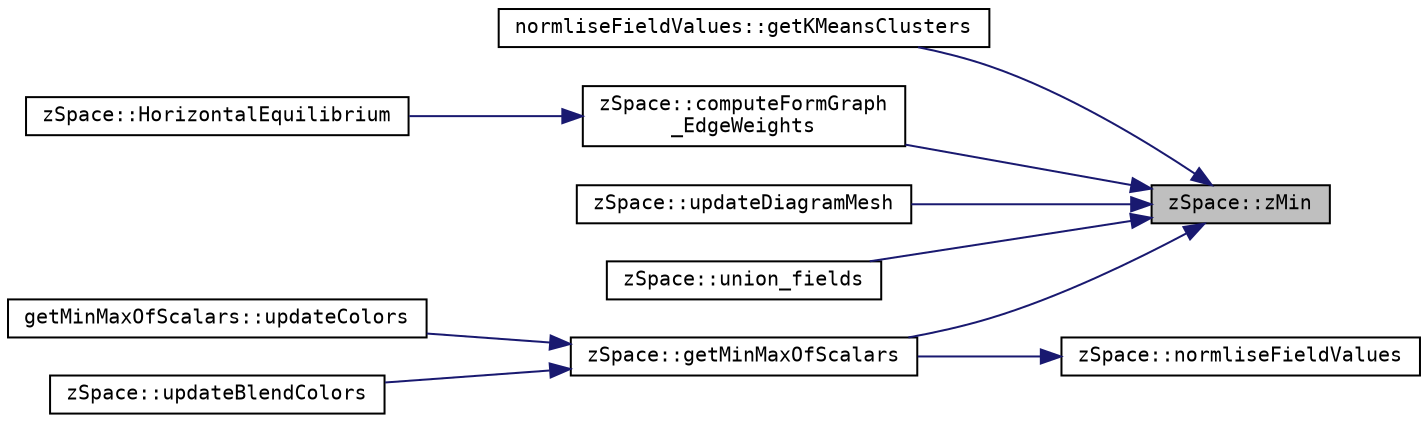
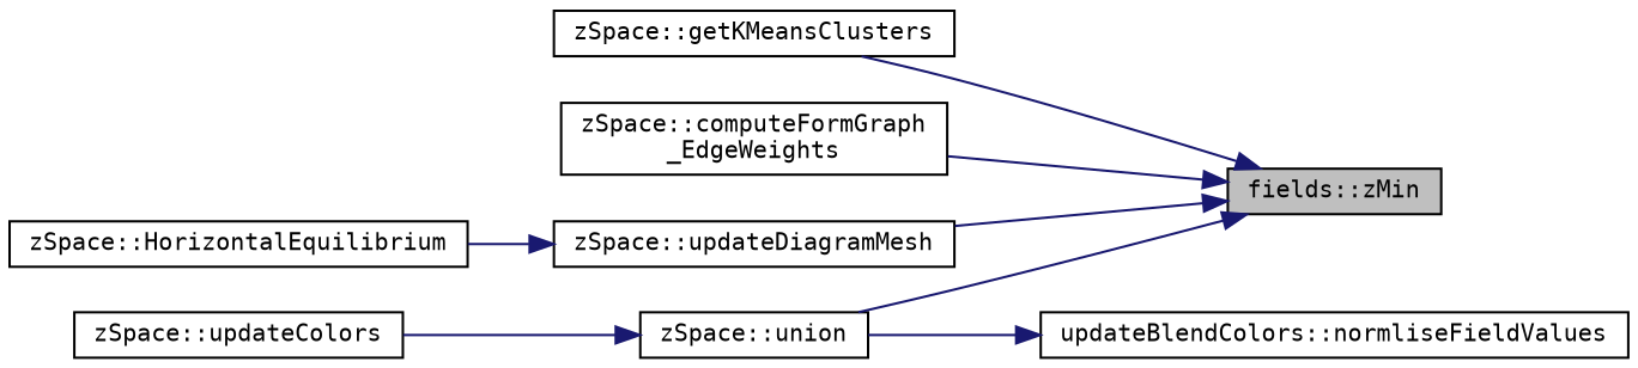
  digraph {
    fontname="DejaVu Sans Mono"
    rankdir=RL
    node [color=black fillcolor=white fontname="DejaVu Sans Mono" fontsize=10 shape=record style=filled]
    edge [color=midnightblue dir=back fontname="DejaVu Sans Mono" fontsize=10 labelfontname=Helvetica labelfontsize=10 style=solid]
-   n1 [fillcolor=grey75 fontcolor=black height=0.2 label="zSpace::zMin" width=0.4]
-   n2 [height=0.2 label="normliseFieldValues::getKMeansClusters" width=0.4]
+   n1 [fillcolor=grey75 fontcolor=black height=0.2 label="fields::zMin" width=0.4]
+   n2 [height=0.2 label="zSpace::getKMeansClusters" width=0.4]
    n3 [height=0.2 label="zSpace::computeFormGraph\l_EdgeWeights" width=0.4]
    n4 [height=0.2 label="zSpace::updateDiagramMesh" width=0.4]
-   n5 [height=0.2 label="zSpace::getMinMaxOfScalars" width=0.4]
-   n6 [height=0.2 label="zSpace::union_fields" width=0.4]
+   n5 [height=0.2 label="zSpace::union" width=0.4]
    n7 [height=0.2 label="zSpace::HorizontalEquilibrium" width=0.4]
-   n8 [height=0.2 label="getMinMaxOfScalars::updateColors" width=0.4]
-   n9 [height=0.2 label="zSpace::updateBlendColors" width=0.4]
-   n10 [height=0.2 label="zSpace::normliseFieldValues" width=0.4]
+   n8 [height=0.2 label="zSpace::updateColors" width=0.4]
+   n10 [height=0.2 label="updateBlendColors::normliseFieldValues" width=0.4]
    n1 -> n2
    n1 -> n3
    n1 -> n4
    n1 -> n5
-   n1 -> n6
-   n3 -> n7
+   n4 -> n7
    n5 -> n8
-   n5 -> n9
    n10 -> n5
  }
